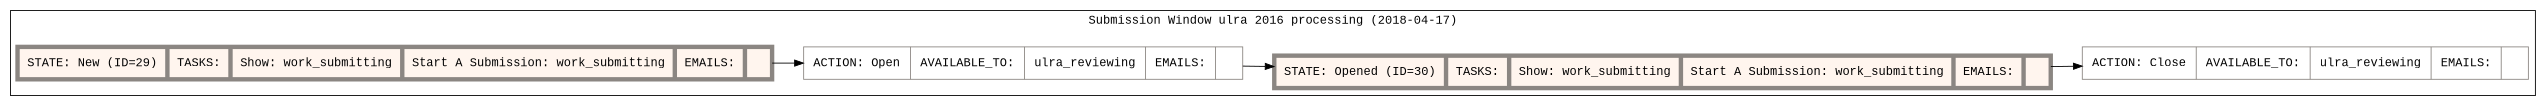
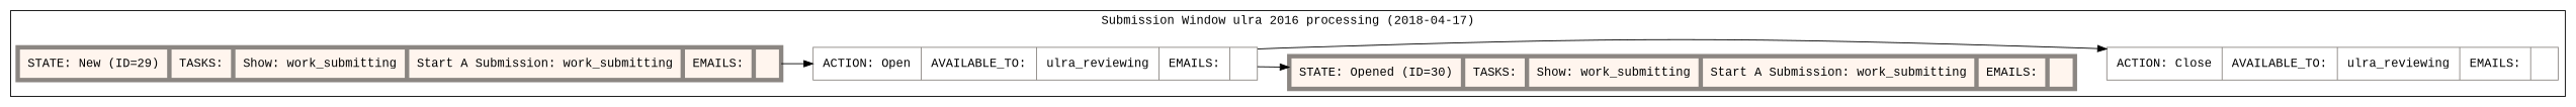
  digraph {
    compound=true
    fontname="Liberation Mono"
    rankdir=LR
    node [color=seashell4 fillcolor=seashell1 fontname="Liberation Mono" margin="0.15, 0.125" penwidth=5 shape=record style=filled]
    edge [fontname="Liberation Mono"]
    n1 [label="{ STATE: New (ID=29)| TASKS: | Show: work_submitting | Start A Submission: work_submitting | EMAILS: |  }"]
    n2 [label="{ STATE: Opened (ID=30)| TASKS: | Show: work_submitting | Start A Submission: work_submitting | EMAILS: |  }"]
    n3 [fillcolor=white label="{ ACTION: Open | AVAILABLE_TO: | ulra_reviewing | EMAILS: |  }" penwidth=1]
    n4 [fillcolor=white label="{ ACTION: Close | AVAILABLE_TO: | ulra_reviewing | EMAILS: |  }" penwidth=1]
    subgraph cluster_1 {
      label="Submission Window ulra 2016 processing (2018-04-17)"
      subgraph sub_2 {
        label=States
        n1
        n2
      }
      subgraph sub_3 {
        label=Actions
        n3
        n4
      }
    }
    n1 -> n3
-   n2 -> n4
+   n3 -> n4
    n3 -> n2
  }
